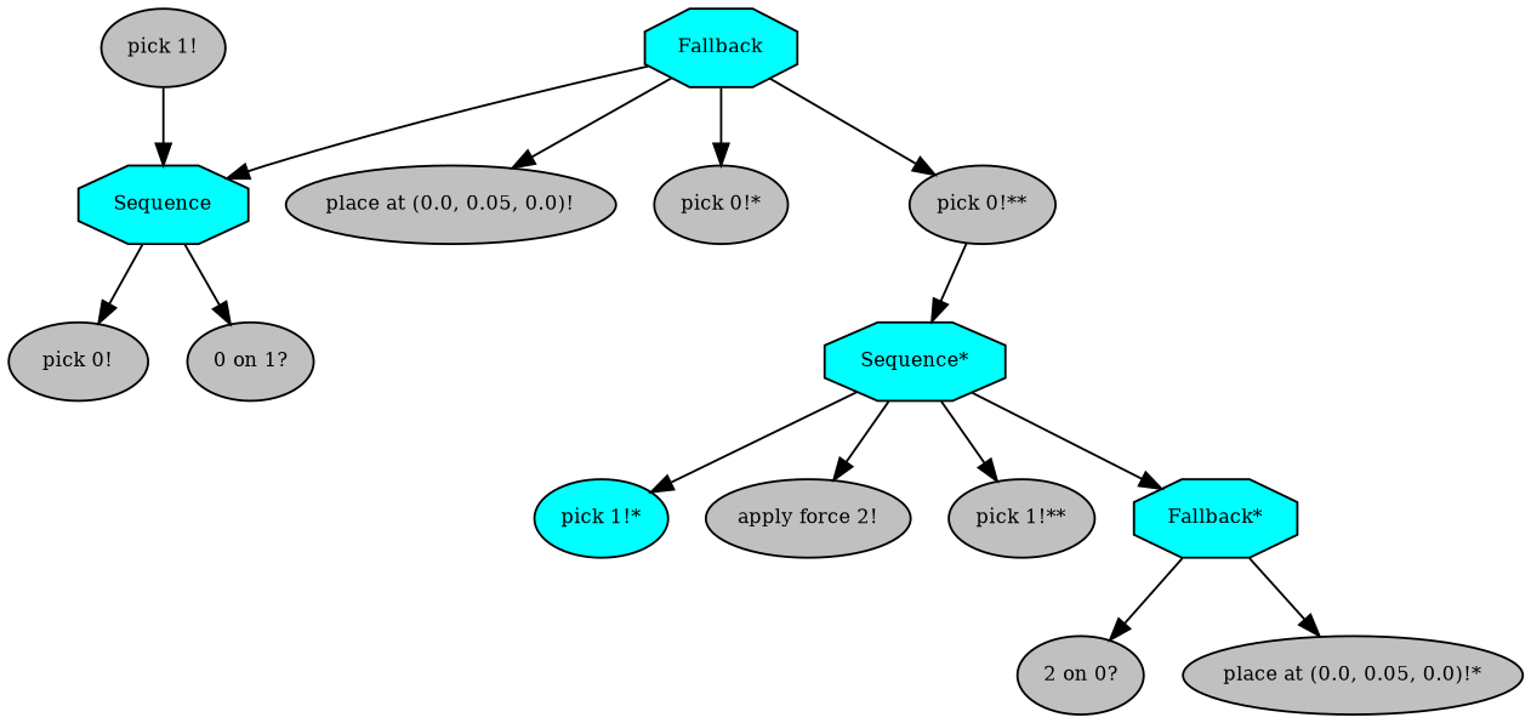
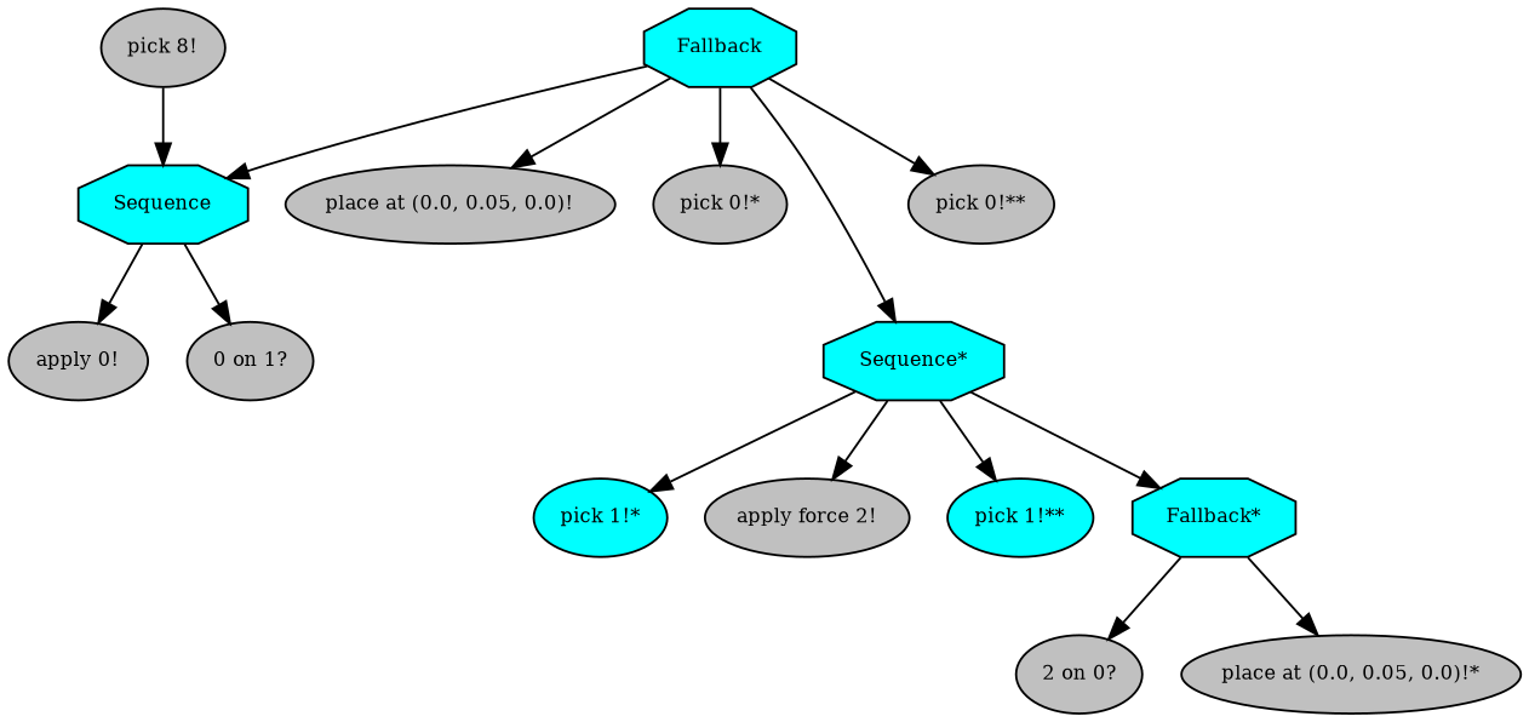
  digraph {
    fontname="times-roman"
    ordering=out
    node [fillcolor=gray fontcolor=black fontname="times-roman" fontsize=9 shape=ellipse style=filled]
    edge [fontname="times-roman"]
    n1 [fillcolor=cyan label=Fallback shape=octagon]
    n2 [fillcolor=cyan label=Sequence shape=octagon]
    n3 [label="place at (0.0, 0.05, 0.0)!"]
    n4 [label="pick 0!*"]
    n5 [fillcolor=cyan label="Sequence*" shape=octagon]
    n6 [label="pick 0!**"]
-   n7 [label="pick 0!"]
+   n7 [label="apply 0!"]
    n8 [label="0 on 1?"]
    n9 [fillcolor=cyan label="pick 1!*"]
    n10 [label="apply force 2!"]
-   n11 [label="pick 1!**"]
+   n11 [fillcolor=cyan label="pick 1!**"]
    n12 [fillcolor=cyan label="Fallback*" shape=octagon]
-   n13 [label="pick 1!"]
+   n13 [label="pick 8!"]
    n14 [label="2 on 0?"]
    n15 [label="place at (0.0, 0.05, 0.0)!*"]
    n1 -> n2
    n1 -> n3
    n1 -> n4
-   n6 -> n5
+   n1 -> n5
    n1 -> n6
    n2 -> n7
    n2 -> n8
    n5 -> n9
    n5 -> n10
    n5 -> n11
    n5 -> n12
    n12 -> n14
    n12 -> n15
    n13 -> n2
  }
